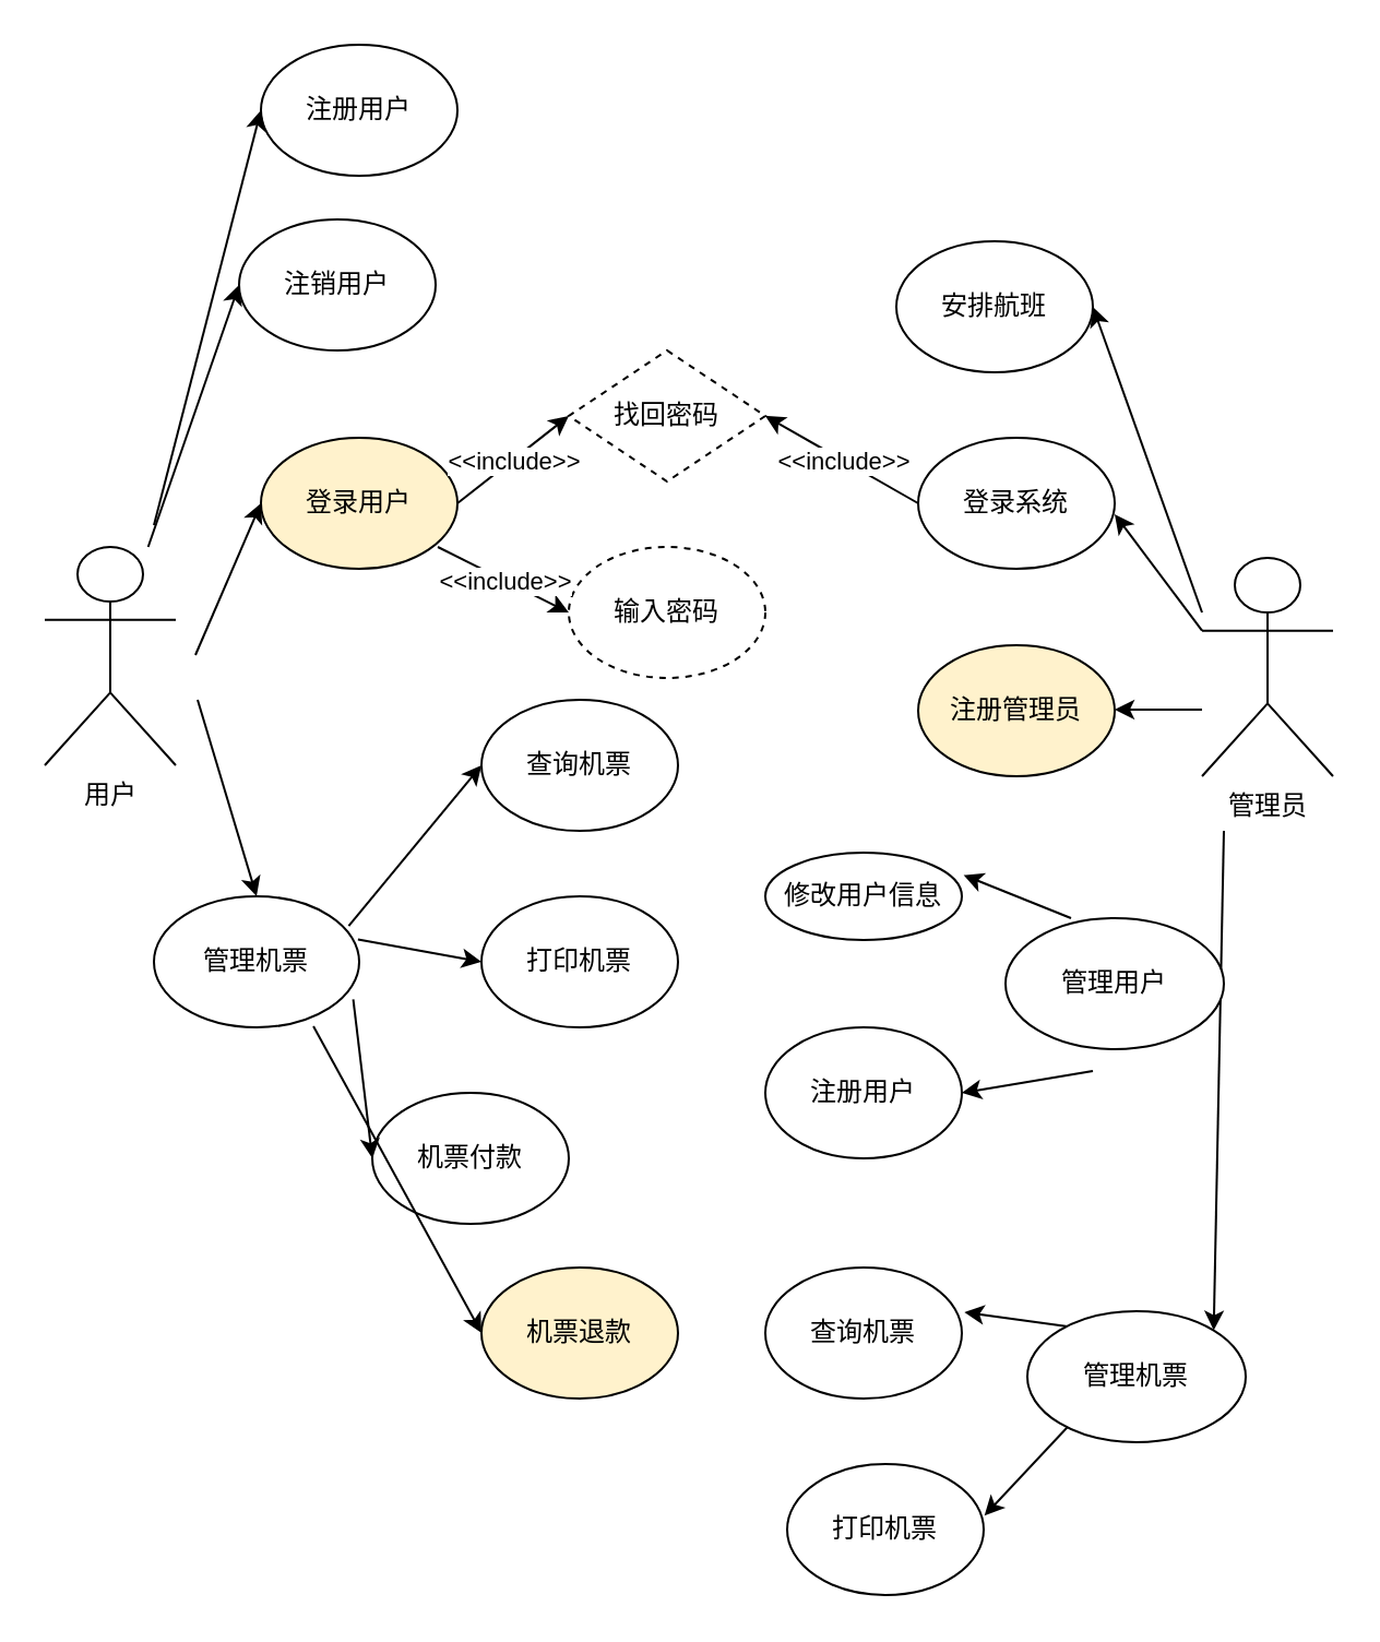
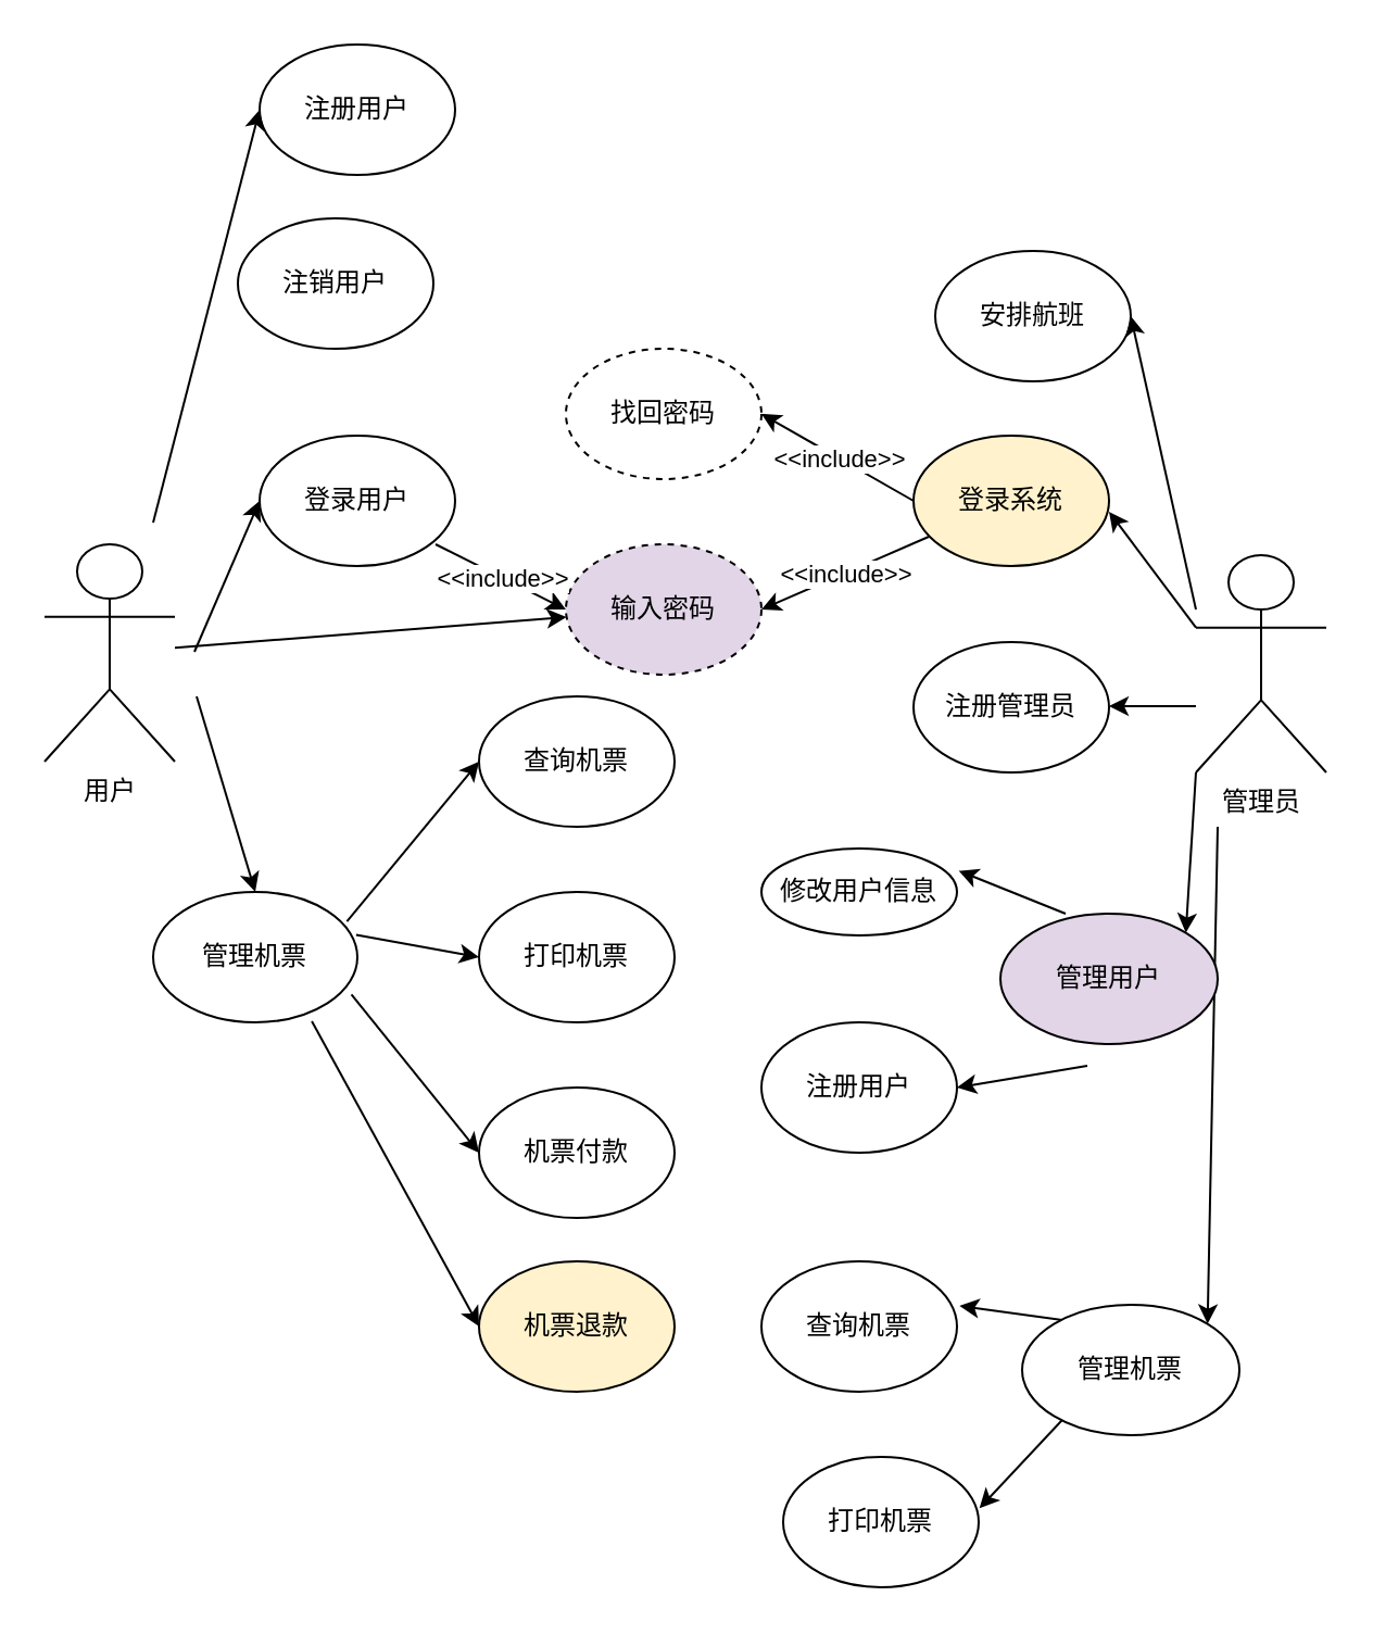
  <mxCell id="0" />
  <mxCell id="1" parent="0" />
  <mxCell id="2" style="rounded=0;orthogonalLoop=1;jettySize=auto;html=1;entryX=0.5;entryY=0;entryDx=0;entryDy=0;" parent="1" target="45" edge="1"><mxGeometry relative="1" as="geometry"><mxPoint x="90" y="320" as="sourcePoint" /></mxGeometry></mxCell>
  <mxCell id="3" value="用户" style="shape=umlActor;verticalLabelPosition=bottom;verticalAlign=top;html=1;outlineConnect=0;" parent="1" vertex="1"><mxGeometry x="20" y="250" width="60" height="100" as="geometry" /></mxCell>
+ <mxCell id="4" style="rounded=0;orthogonalLoop=1;jettySize=auto;html=1;exitX=0;exitY=1;exitDx=0;exitDy=0;exitPerimeter=0;entryX=1;entryY=0;entryDx=0;entryDy=0;" parent="1" source="6" target="46" edge="1"><mxGeometry relative="1" as="geometry" /></mxCell>
  <mxCell id="5" style="rounded=0;orthogonalLoop=1;jettySize=auto;html=1;entryX=1;entryY=0;entryDx=0;entryDy=0;" parent="1" target="47" edge="1"><mxGeometry relative="1" as="geometry"><mxPoint x="560" y="380" as="sourcePoint" /></mxGeometry></mxCell>
  <mxCell id="6" value="管理员" style="shape=umlActor;verticalLabelPosition=bottom;verticalAlign=top;html=1;outlineConnect=0;" parent="1" vertex="1"><mxGeometry x="550" y="255" width="60" height="100" as="geometry" /></mxCell>
  <mxCell id="7" value="注册用户" style="ellipse;whiteSpace=wrap;html=1;" parent="1" vertex="1"><mxGeometry x="119" y="20" width="90" height="60" as="geometry" /></mxCell>
  <mxCell id="8" value="注销用户" style="ellipse;whiteSpace=wrap;html=1;" parent="1" vertex="1"><mxGeometry x="109" y="100" width="90" height="60" as="geometry" /></mxCell>
  <mxCell id="9" value="查询机票" style="ellipse;whiteSpace=wrap;html=1;" parent="1" vertex="1"><mxGeometry x="220" y="320" width="90" height="60" as="geometry" /></mxCell>
- <mxCell id="10" value="安排航班" style="ellipse;whiteSpace=wrap;html=1;" parent="1" vertex="1"><mxGeometry x="410" y="110" width="90" height="60" as="geometry" /></mxCell>
- <mxCell id="11" value="登录用户" style="ellipse;whiteSpace=wrap;html=1;fillColor=#fff2cc;" parent="1" vertex="1"><mxGeometry x="119" y="200" width="90" height="60" as="geometry" /></mxCell>
+ <mxCell id="10" value="安排航班" style="ellipse;whiteSpace=wrap;html=1;" parent="1" vertex="1"><mxGeometry x="430" y="115" width="90" height="60" as="geometry" /></mxCell>
+ <mxCell id="11" value="登录用户" style="ellipse;whiteSpace=wrap;html=1;" parent="1" vertex="1"><mxGeometry x="119" y="200" width="90" height="60" as="geometry" /></mxCell>
  <mxCell id="12" value="" style="endArrow=classic;html=1;rounded=0;entryX=0;entryY=0.5;entryDx=0;entryDy=0;" parent="1" target="7" edge="1"><mxGeometry width="50" height="50" relative="1" as="geometry"><mxPoint x="70" y="240" as="sourcePoint" /><mxPoint x="50" y="50" as="targetPoint" /></mxGeometry></mxCell>
- <mxCell id="13" value="" style="endArrow=classic;html=1;rounded=0;entryX=0;entryY=0.5;entryDx=0;entryDy=0;" parent="1" source="3" target="8" edge="1"><mxGeometry width="50" height="50" relative="1" as="geometry"><mxPoint x="80" y="280" as="sourcePoint" /><mxPoint x="130" y="230" as="targetPoint" /></mxGeometry></mxCell>
+ <mxCell id="13" value="" style="endArrow=classic;html=1;rounded=0;" parent="1" source="3" target="28" edge="1"><mxGeometry width="50" height="50" relative="1" as="geometry"><mxPoint x="80" y="280" as="sourcePoint" /><mxPoint x="130" y="230" as="targetPoint" /></mxGeometry></mxCell>
  <mxCell id="14" value="" style="endArrow=classic;html=1;rounded=0;entryX=0;entryY=0.5;entryDx=0;entryDy=0;" parent="1" target="11" edge="1"><mxGeometry width="50" height="50" relative="1" as="geometry"><mxPoint x="89" y="299.5" as="sourcePoint" /><mxPoint x="119" y="299.5" as="targetPoint" /></mxGeometry></mxCell>
  <mxCell id="15" value="" style="endArrow=classic;html=1;rounded=0;entryX=0;entryY=0.5;entryDx=0;entryDy=0;exitX=0.949;exitY=0.226;exitDx=0;exitDy=0;exitPerimeter=0;" parent="1" source="45" target="9" edge="1"><mxGeometry width="50" height="50" relative="1" as="geometry"><mxPoint x="150" y="380" as="sourcePoint" /><mxPoint x="120" y="400" as="targetPoint" /></mxGeometry></mxCell>
  <mxCell id="16" value="打印机票" style="ellipse;whiteSpace=wrap;html=1;" parent="1" vertex="1"><mxGeometry x="220" y="410" width="90" height="60" as="geometry" /></mxCell>
- <mxCell id="17" value="机票付款" style="ellipse;whiteSpace=wrap;html=1;" parent="1" vertex="1"><mxGeometry x="170" y="500" width="90" height="60" as="geometry" /></mxCell>
+ <mxCell id="17" value="机票付款" style="ellipse;whiteSpace=wrap;html=1;" parent="1" vertex="1"><mxGeometry x="220" y="500" width="90" height="60" as="geometry" /></mxCell>
  <mxCell id="18" value="" style="endArrow=classic;html=1;rounded=0;entryX=0;entryY=0.5;entryDx=0;entryDy=0;exitX=0.994;exitY=0.329;exitDx=0;exitDy=0;exitPerimeter=0;" parent="1" source="45" target="16" edge="1"><mxGeometry width="50" height="50" relative="1" as="geometry"><mxPoint x="150" y="400" as="sourcePoint" /><mxPoint x="90" y="420" as="targetPoint" /></mxGeometry></mxCell>
  <mxCell id="19" value="" style="endArrow=classic;html=1;rounded=0;entryX=0;entryY=0.5;entryDx=0;entryDy=0;exitX=0.971;exitY=0.786;exitDx=0;exitDy=0;exitPerimeter=0;" parent="1" source="45" target="17" edge="1"><mxGeometry width="50" height="50" relative="1" as="geometry"><mxPoint x="140" y="430" as="sourcePoint" /><mxPoint x="60" y="410" as="targetPoint" /></mxGeometry></mxCell>
  <mxCell id="20" value="注册用户" style="ellipse;whiteSpace=wrap;html=1;" parent="1" vertex="1"><mxGeometry x="350" y="470" width="90" height="60" as="geometry" /></mxCell>
- <mxCell id="21" value="登录系统" style="ellipse;whiteSpace=wrap;html=1;" parent="1" vertex="1"><mxGeometry x="420" y="200" width="90" height="60" as="geometry" /></mxCell>
- <mxCell id="22" value="注册管理员" style="ellipse;whiteSpace=wrap;html=1;fillColor=#fff2cc;" parent="1" vertex="1"><mxGeometry x="420" y="295" width="90" height="60" as="geometry" /></mxCell>
- <mxCell id="23" value="找回密码" style="rhombus;whiteSpace=wrap;html=1;dashed=1;" parent="1" vertex="1"><mxGeometry x="260" y="160" width="90" height="60" as="geometry" /></mxCell>
- <mxCell id="24" value="" style="endArrow=classic;html=1;rounded=0;entryX=0;entryY=0.5;entryDx=0;entryDy=0;exitX=1;exitY=0.5;exitDx=0;exitDy=0;" parent="1" source="11" target="23" edge="1"><mxGeometry relative="1" as="geometry"><mxPoint x="220" y="240" as="sourcePoint" /><mxPoint x="320" y="240" as="targetPoint" /></mxGeometry></mxCell>
- <mxCell id="25" value="&amp;lt;&amp;lt;include&amp;gt;&amp;gt;" style="edgeLabel;resizable=0;html=1;align=center;verticalAlign=middle;" parent="24" connectable="0" vertex="1"><mxGeometry relative="1" as="geometry" /></mxCell>
+ <mxCell id="21" value="登录系统" style="ellipse;whiteSpace=wrap;html=1;fillColor=#fff2cc;" parent="1" vertex="1"><mxGeometry x="420" y="200" width="90" height="60" as="geometry" /></mxCell>
+ <mxCell id="22" value="注册管理员" style="ellipse;whiteSpace=wrap;html=1;" parent="1" vertex="1"><mxGeometry x="420" y="295" width="90" height="60" as="geometry" /></mxCell>
+ <mxCell id="23" value="找回密码" style="ellipse;whiteSpace=wrap;html=1;dashed=1;" parent="1" vertex="1"><mxGeometry x="260" y="160" width="90" height="60" as="geometry" /></mxCell>
  <mxCell id="26" value="" style="endArrow=classic;html=1;rounded=0;entryX=1;entryY=0.5;entryDx=0;entryDy=0;" parent="1" target="23" edge="1"><mxGeometry relative="1" as="geometry"><mxPoint x="420" y="230" as="sourcePoint" /><mxPoint x="520" y="230" as="targetPoint" /></mxGeometry></mxCell>
  <mxCell id="27" value="&amp;lt;&amp;lt;include&amp;gt;&amp;gt;" style="edgeLabel;resizable=0;html=1;align=center;verticalAlign=middle;" parent="26" connectable="0" vertex="1"><mxGeometry relative="1" as="geometry" /></mxCell>
- <mxCell id="28" value="输入密码" style="ellipse;whiteSpace=wrap;html=1;dashed=1;" parent="1" vertex="1"><mxGeometry x="260" y="250" width="90" height="60" as="geometry" /></mxCell>
+ <mxCell id="28" value="输入密码" style="ellipse;whiteSpace=wrap;html=1;dashed=1;fillColor=#e1d5e7;" parent="1" vertex="1"><mxGeometry x="260" y="250" width="90" height="60" as="geometry" /></mxCell>
  <mxCell id="29" value="" style="endArrow=classic;html=1;rounded=0;exitX=1;exitY=0.5;exitDx=0;exitDy=0;entryX=0;entryY=0.5;entryDx=0;entryDy=0;" parent="1" target="28" edge="1"><mxGeometry relative="1" as="geometry"><mxPoint x="200" y="250" as="sourcePoint" /><mxPoint x="260" y="280" as="targetPoint" /></mxGeometry></mxCell>
  <mxCell id="30" value="&amp;lt;&amp;lt;include&amp;gt;&amp;gt;" style="edgeLabel;resizable=0;html=1;align=center;verticalAlign=middle;" parent="29" connectable="0" vertex="1"><mxGeometry relative="1" as="geometry" /></mxCell>
+ <mxCell id="31" value="" style="endArrow=classic;html=1;rounded=0;entryX=1;entryY=0.5;entryDx=0;entryDy=0;" parent="1" source="21" target="28" edge="1"><mxGeometry relative="1" as="geometry"><mxPoint x="390" y="270" as="sourcePoint" /><mxPoint x="441" y="230" as="targetPoint" /></mxGeometry></mxCell>
+ <mxCell id="32" value="&amp;lt;&amp;lt;include&amp;gt;&amp;gt;" style="edgeLabel;resizable=0;html=1;align=center;verticalAlign=middle;" parent="31" connectable="0" vertex="1"><mxGeometry relative="1" as="geometry" /></mxCell>
  <mxCell id="33" value="" style="endArrow=classic;html=1;rounded=0;entryX=1;entryY=0.5;entryDx=0;entryDy=0;" parent="1" target="20" edge="1"><mxGeometry width="50" height="50" relative="1" as="geometry"><mxPoint x="500" y="490" as="sourcePoint" /><mxPoint x="600" y="210" as="targetPoint" /></mxGeometry></mxCell>
  <mxCell id="34" value="" style="endArrow=classic;html=1;rounded=0;entryX=1;entryY=0.5;entryDx=0;entryDy=0;" parent="1" target="10" edge="1"><mxGeometry width="50" height="50" relative="1" as="geometry"><mxPoint x="550" y="280" as="sourcePoint" /><mxPoint x="720" y="220" as="targetPoint" /><Array as="points" /></mxGeometry></mxCell>
  <mxCell id="35" value="" style="endArrow=classic;html=1;rounded=0;exitX=0;exitY=0.333;exitDx=0;exitDy=0;exitPerimeter=0;" parent="1" source="6" edge="1"><mxGeometry width="50" height="50" relative="1" as="geometry"><mxPoint x="550" y="290" as="sourcePoint" /><mxPoint x="510" y="235" as="targetPoint" /></mxGeometry></mxCell>
  <mxCell id="36" value="" style="endArrow=classic;html=1;rounded=0;" parent="1" edge="1"><mxGeometry width="50" height="50" relative="1" as="geometry"><mxPoint x="550" y="324.5" as="sourcePoint" /><mxPoint x="510" y="324.5" as="targetPoint" /></mxGeometry></mxCell>
  <mxCell id="37" value="修改用户信息" style="ellipse;whiteSpace=wrap;html=1;" parent="1" vertex="1"><mxGeometry x="350" y="390" width="90" height="40" as="geometry" /></mxCell>
  <mxCell id="38" value="" style="endArrow=classic;html=1;rounded=0;entryX=1.009;entryY=0.257;entryDx=0;entryDy=0;entryPerimeter=0;" parent="1" target="37" edge="1"><mxGeometry width="50" height="50" relative="1" as="geometry"><mxPoint x="490" y="420" as="sourcePoint" /><mxPoint x="510" y="150" as="targetPoint" /></mxGeometry></mxCell>
  <mxCell id="39" value="机票退款" style="ellipse;whiteSpace=wrap;html=1;fillColor=#fff2cc;" parent="1" vertex="1"><mxGeometry x="220" y="580" width="90" height="60" as="geometry" /></mxCell>
  <mxCell id="40" value="" style="endArrow=classic;html=1;rounded=0;entryX=0;entryY=0.5;entryDx=0;entryDy=0;exitX=0.777;exitY=0.991;exitDx=0;exitDy=0;exitPerimeter=0;" parent="1" source="45" target="39" edge="1"><mxGeometry width="50" height="50" relative="1" as="geometry"><mxPoint x="130" y="460" as="sourcePoint" /><mxPoint x="110" y="350" as="targetPoint" /></mxGeometry></mxCell>
  <mxCell id="41" value="查询机票" style="ellipse;whiteSpace=wrap;html=1;" parent="1" vertex="1"><mxGeometry x="350" y="580" width="90" height="60" as="geometry" /></mxCell>
  <mxCell id="42" value="" style="endArrow=classic;html=1;rounded=0;entryX=1.013;entryY=0.341;entryDx=0;entryDy=0;entryPerimeter=0;" parent="1" target="41" edge="1"><mxGeometry width="50" height="50" relative="1" as="geometry"><mxPoint x="510" y="610" as="sourcePoint" /><mxPoint x="510" y="600" as="targetPoint" /><Array as="points" /></mxGeometry></mxCell>
  <mxCell id="43" value="打印机票" style="ellipse;whiteSpace=wrap;html=1;" parent="1" vertex="1"><mxGeometry x="360" y="670" width="90" height="60" as="geometry" /></mxCell>
  <mxCell id="44" value="" style="endArrow=classic;html=1;rounded=0;entryX=1.004;entryY=0.394;entryDx=0;entryDy=0;entryPerimeter=0;" parent="1" target="43" edge="1"><mxGeometry width="50" height="50" relative="1" as="geometry"><mxPoint x="510" y="630" as="sourcePoint" /><mxPoint x="510" y="680" as="targetPoint" /><Array as="points" /></mxGeometry></mxCell>
  <mxCell id="45" value="管理机票" style="ellipse;whiteSpace=wrap;html=1;" parent="1" vertex="1"><mxGeometry x="70" y="410" width="94" height="60" as="geometry" /></mxCell>
- <mxCell id="46" value="管理用户" style="ellipse;whiteSpace=wrap;html=1;" parent="1" vertex="1"><mxGeometry x="460" y="420" width="100" height="60" as="geometry" /></mxCell>
+ <mxCell id="46" value="管理用户" style="ellipse;whiteSpace=wrap;html=1;fillColor=#e1d5e7;" parent="1" vertex="1"><mxGeometry x="460" y="420" width="100" height="60" as="geometry" /></mxCell>
  <mxCell id="47" value="管理机票" style="ellipse;whiteSpace=wrap;html=1;" parent="1" vertex="1"><mxGeometry x="470" y="600" width="100" height="60" as="geometry" /></mxCell>
